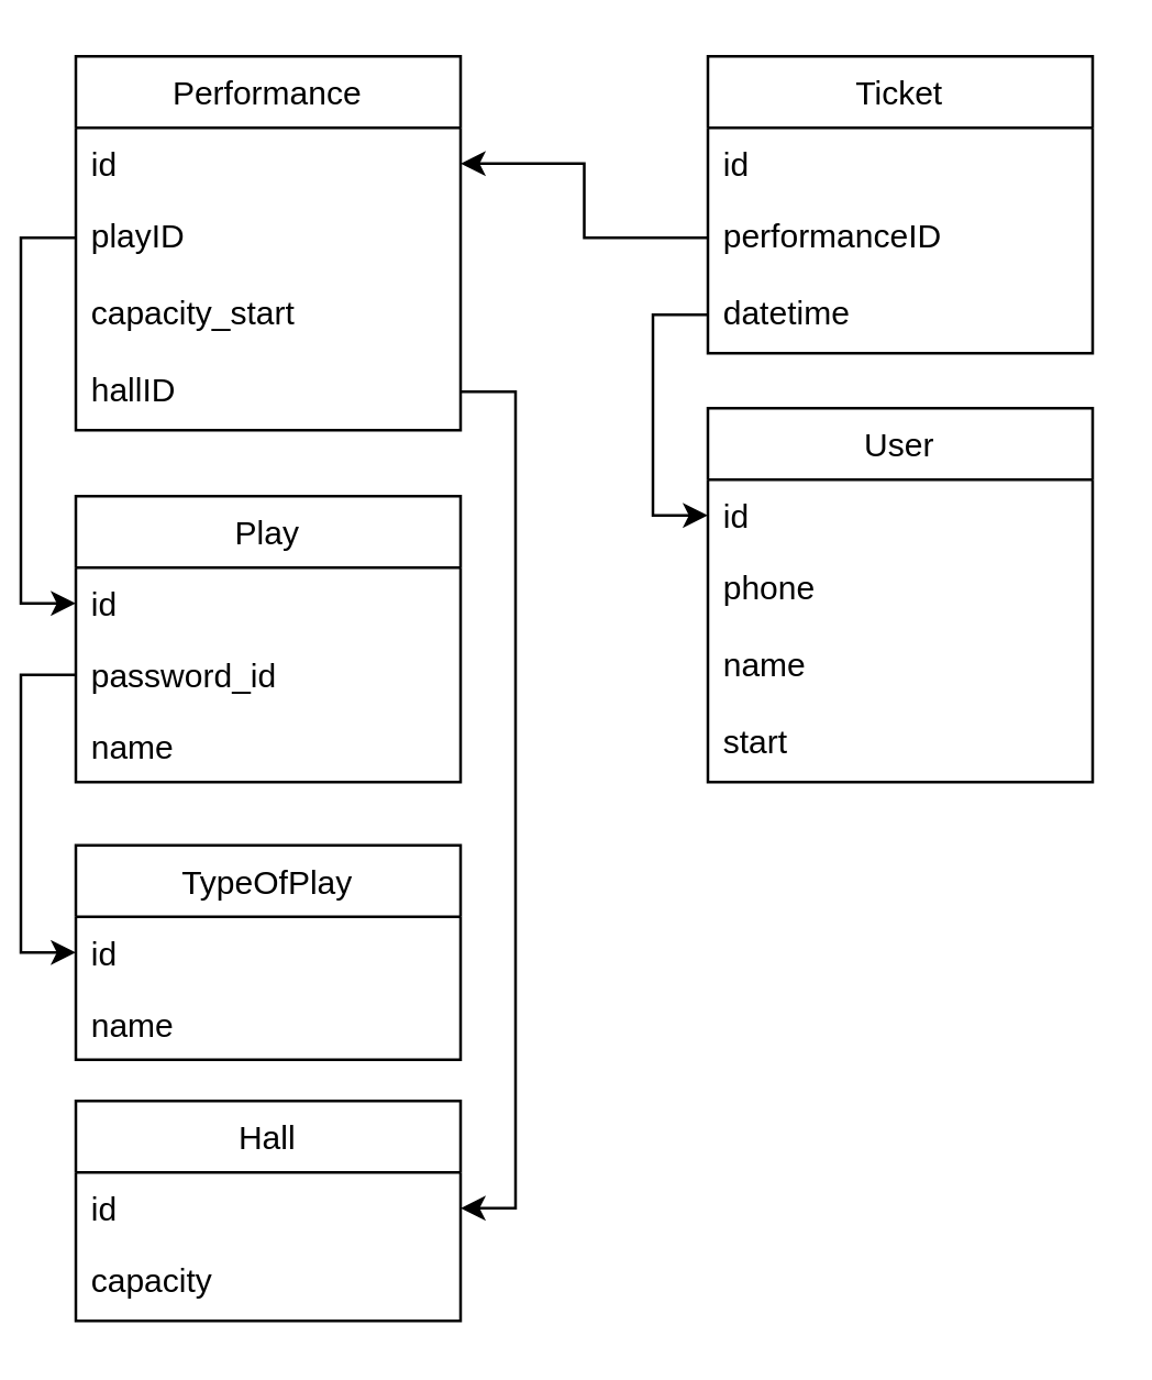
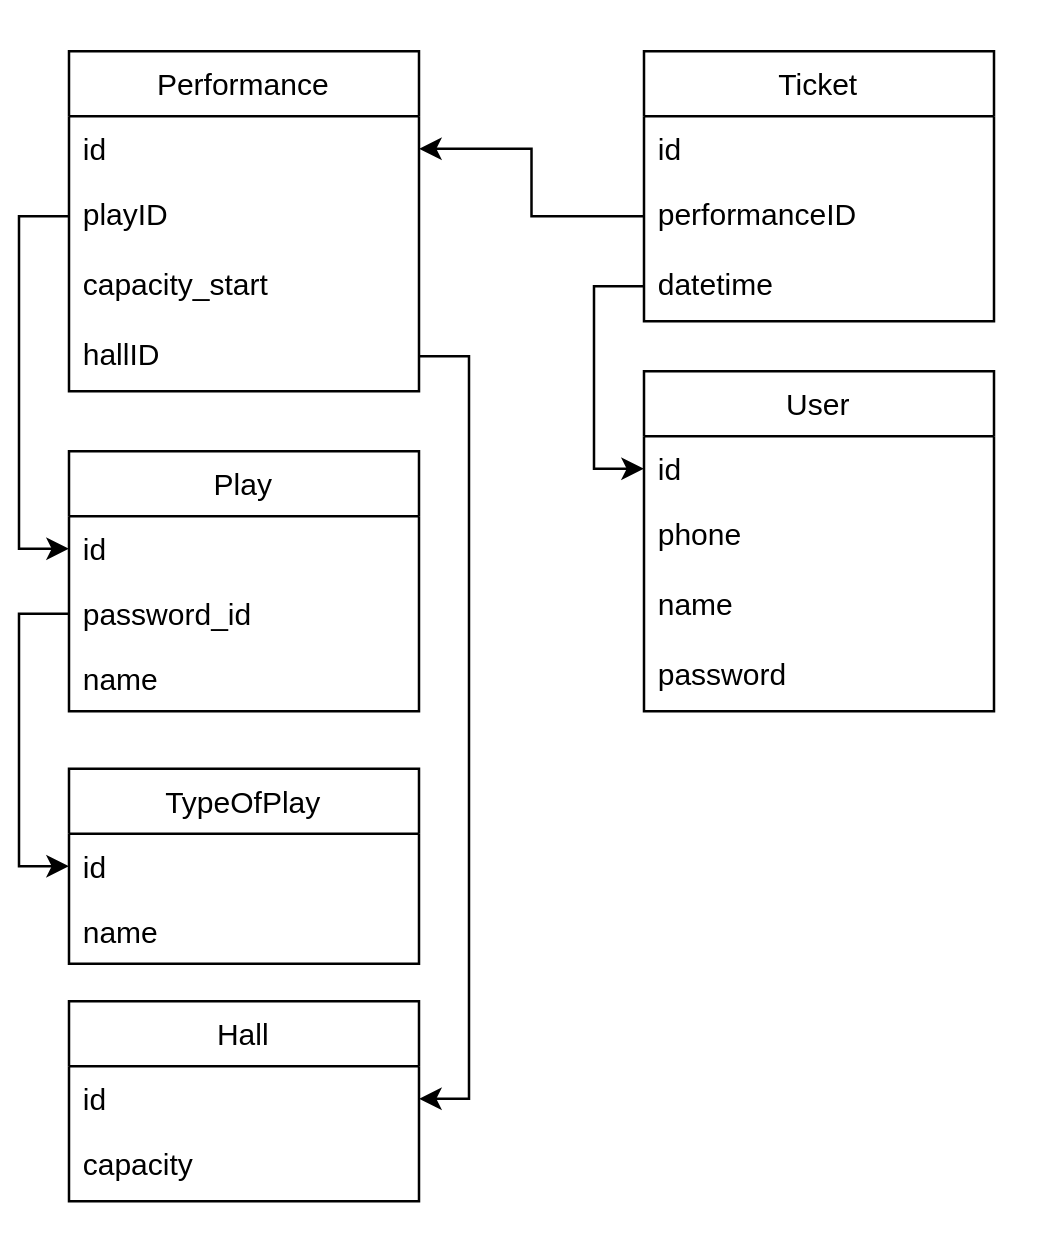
  <mxCell id="0" />
  <mxCell id="1" parent="0" />
  <mxCell id="2" value="Play" style="swimlane;fontStyle=0;childLayout=stackLayout;horizontal=1;startSize=26;fillColor=none;horizontalStack=0;resizeParent=1;resizeParentMax=0;resizeLast=0;collapsible=1;marginBottom=0;rounded=0;sketch=0;swimlaneLine=1;" vertex="1" parent="1"><mxGeometry x="20" y="180" width="140" height="104" as="geometry" /></mxCell>
  <mxCell id="3" value="id" style="text;strokeColor=none;fillColor=none;align=left;verticalAlign=top;spacingLeft=4;spacingRight=4;overflow=hidden;rotatable=0;points=[[0,0.5],[1,0.5]];portConstraint=eastwest;swimlaneLine=1;" vertex="1" parent="2"><mxGeometry y="26" width="140" height="26" as="geometry" /></mxCell>
  <mxCell id="4" value="password_id" style="text;strokeColor=none;fillColor=none;align=left;verticalAlign=top;spacingLeft=4;spacingRight=4;overflow=hidden;rotatable=0;points=[[0,0.5],[1,0.5]];portConstraint=eastwest;rounded=1;sketch=0;swimlaneLine=1;" vertex="1" parent="2"><mxGeometry y="52" width="140" height="26" as="geometry" /></mxCell>
  <mxCell id="5" value="name" style="text;strokeColor=none;fillColor=none;align=left;verticalAlign=top;spacingLeft=4;spacingRight=4;overflow=hidden;rotatable=0;points=[[0,0.5],[1,0.5]];portConstraint=eastwest;rounded=1;sketch=0;swimlaneLine=1;" vertex="1" parent="2"><mxGeometry y="78" width="140" height="26" as="geometry" /></mxCell>
  <mxCell id="6" value="User" style="swimlane;fontStyle=0;childLayout=stackLayout;horizontal=1;startSize=26;fillColor=none;horizontalStack=0;resizeParent=1;resizeParentMax=0;resizeLast=0;collapsible=1;marginBottom=0;verticalAlign=middle;rounded=0;swimlaneLine=1;glass=0;shadow=0;" vertex="1" parent="1"><mxGeometry x="250" y="148" width="140" height="136" as="geometry" /></mxCell>
  <mxCell id="7" value="id" style="text;strokeColor=none;fillColor=none;align=left;verticalAlign=top;spacingLeft=4;spacingRight=4;overflow=hidden;rotatable=0;points=[[0,0.5],[1,0.5]];portConstraint=eastwest;swimlaneLine=1;" vertex="1" parent="6"><mxGeometry y="26" width="140" height="26" as="geometry" /></mxCell>
  <mxCell id="8" value="phone" style="text;strokeColor=none;fillColor=none;align=left;verticalAlign=top;spacingLeft=4;spacingRight=4;overflow=hidden;rotatable=0;points=[[0,0.5],[1,0.5]];portConstraint=eastwest;swimlaneLine=1;" vertex="1" parent="6"><mxGeometry y="52" width="140" height="28" as="geometry" /></mxCell>
  <mxCell id="9" value="name" style="text;strokeColor=none;fillColor=none;align=left;verticalAlign=top;spacingLeft=4;spacingRight=4;overflow=hidden;rotatable=0;points=[[0,0.5],[1,0.5]];portConstraint=eastwest;swimlaneLine=1;" vertex="1" parent="6"><mxGeometry y="80" width="140" height="28" as="geometry" /></mxCell>
- <mxCell id="10" value="start" style="text;strokeColor=none;fillColor=none;align=left;verticalAlign=top;spacingLeft=4;spacingRight=4;overflow=hidden;rotatable=0;points=[[0,0.5],[1,0.5]];portConstraint=eastwest;swimlaneLine=1;" vertex="1" parent="6"><mxGeometry y="108" width="140" height="28" as="geometry" /></mxCell>
+ <mxCell id="10" value="password" style="text;strokeColor=none;fillColor=none;align=left;verticalAlign=top;spacingLeft=4;spacingRight=4;overflow=hidden;rotatable=0;points=[[0,0.5],[1,0.5]];portConstraint=eastwest;swimlaneLine=1;" vertex="1" parent="6"><mxGeometry y="108" width="140" height="28" as="geometry" /></mxCell>
  <mxCell id="11" value="Performance" style="swimlane;fontStyle=0;childLayout=stackLayout;horizontal=1;startSize=26;fillColor=none;horizontalStack=0;resizeParent=1;resizeParentMax=0;resizeLast=0;collapsible=1;marginBottom=0;verticalAlign=middle;rounded=0;swimlaneLine=1;" vertex="1" parent="1"><mxGeometry x="20" y="20" width="140" height="136" as="geometry" /></mxCell>
  <mxCell id="12" value="id" style="text;strokeColor=none;fillColor=none;align=left;verticalAlign=top;spacingLeft=4;spacingRight=4;overflow=hidden;rotatable=0;points=[[0,0.5],[1,0.5]];portConstraint=eastwest;swimlaneLine=1;" vertex="1" parent="11"><mxGeometry y="26" width="140" height="26" as="geometry" /></mxCell>
  <mxCell id="13" value="playID" style="text;strokeColor=none;fillColor=none;align=left;verticalAlign=top;spacingLeft=4;spacingRight=4;overflow=hidden;rotatable=0;points=[[0,0.5],[1,0.5]];portConstraint=eastwest;swimlaneLine=1;" vertex="1" parent="11"><mxGeometry y="52" width="140" height="28" as="geometry" /></mxCell>
  <mxCell id="14" value="capacity_start" style="text;strokeColor=none;fillColor=none;align=left;verticalAlign=top;spacingLeft=4;spacingRight=4;overflow=hidden;rotatable=0;points=[[0,0.5],[1,0.5]];portConstraint=eastwest;swimlaneLine=1;" vertex="1" parent="11"><mxGeometry y="80" width="140" height="28" as="geometry" /></mxCell>
  <mxCell id="15" value="hallID" style="text;strokeColor=none;fillColor=none;align=left;verticalAlign=top;spacingLeft=4;spacingRight=4;overflow=hidden;rotatable=0;points=[[0,0.5],[1,0.5]];portConstraint=eastwest;swimlaneLine=1;" vertex="1" parent="11"><mxGeometry y="108" width="140" height="28" as="geometry" /></mxCell>
  <mxCell id="16" value="Ticket" style="swimlane;fontStyle=0;childLayout=stackLayout;horizontal=1;startSize=26;fillColor=none;horizontalStack=0;resizeParent=1;resizeParentMax=0;resizeLast=0;collapsible=1;marginBottom=0;verticalAlign=middle;rounded=0;swimlaneLine=1;" vertex="1" parent="1"><mxGeometry x="250" y="20" width="140" height="108" as="geometry" /></mxCell>
  <mxCell id="17" value="id" style="text;strokeColor=none;fillColor=none;align=left;verticalAlign=top;spacingLeft=4;spacingRight=4;overflow=hidden;rotatable=0;points=[[0,0.5],[1,0.5]];portConstraint=eastwest;swimlaneLine=1;" vertex="1" parent="16"><mxGeometry y="26" width="140" height="26" as="geometry" /></mxCell>
  <mxCell id="18" value="performanceID" style="text;strokeColor=none;fillColor=none;align=left;verticalAlign=top;spacingLeft=4;spacingRight=4;overflow=hidden;rotatable=0;points=[[0,0.5],[1,0.5]];portConstraint=eastwest;swimlaneLine=1;" vertex="1" parent="16"><mxGeometry y="52" width="140" height="28" as="geometry" /></mxCell>
  <mxCell id="19" value="datetime" style="text;strokeColor=none;fillColor=none;align=left;verticalAlign=top;spacingLeft=4;spacingRight=4;overflow=hidden;rotatable=0;points=[[0,0.5],[1,0.5]];portConstraint=eastwest;swimlaneLine=1;" vertex="1" parent="16"><mxGeometry y="80" width="140" height="28" as="geometry" /></mxCell>
  <mxCell id="20" value="TypeOfPlay" style="swimlane;fontStyle=0;childLayout=stackLayout;horizontal=1;startSize=26;fillColor=none;horizontalStack=0;resizeParent=1;resizeParentMax=0;resizeLast=0;collapsible=1;marginBottom=0;rounded=0;sketch=0;swimlaneLine=1;" vertex="1" parent="1"><mxGeometry x="20" y="307" width="140" height="78" as="geometry" /></mxCell>
  <mxCell id="21" value="id" style="text;strokeColor=none;fillColor=none;align=left;verticalAlign=top;spacingLeft=4;spacingRight=4;overflow=hidden;rotatable=0;points=[[0,0.5],[1,0.5]];portConstraint=eastwest;swimlaneLine=1;" vertex="1" parent="20"><mxGeometry y="26" width="140" height="26" as="geometry" /></mxCell>
  <mxCell id="22" value="name" style="text;strokeColor=none;fillColor=none;align=left;verticalAlign=top;spacingLeft=4;spacingRight=4;overflow=hidden;rotatable=0;points=[[0,0.5],[1,0.5]];portConstraint=eastwest;rounded=1;sketch=0;swimlaneLine=1;" vertex="1" parent="20"><mxGeometry y="52" width="140" height="26" as="geometry" /></mxCell>
  <mxCell id="23" value="Hall" style="swimlane;fontStyle=0;childLayout=stackLayout;horizontal=1;startSize=26;fillColor=none;horizontalStack=0;resizeParent=1;resizeParentMax=0;resizeLast=0;collapsible=1;marginBottom=0;verticalAlign=middle;rounded=0;swimlaneLine=1;" vertex="1" parent="1"><mxGeometry x="20" y="400" width="140" height="80" as="geometry" /></mxCell>
  <mxCell id="24" value="id" style="text;strokeColor=none;fillColor=none;align=left;verticalAlign=top;spacingLeft=4;spacingRight=4;overflow=hidden;rotatable=0;points=[[0,0.5],[1,0.5]];portConstraint=eastwest;swimlaneLine=1;" vertex="1" parent="23"><mxGeometry y="26" width="140" height="26" as="geometry" /></mxCell>
  <mxCell id="25" value="capacity" style="text;strokeColor=none;fillColor=none;align=left;verticalAlign=top;spacingLeft=4;spacingRight=4;overflow=hidden;rotatable=0;points=[[0,0.5],[1,0.5]];portConstraint=eastwest;swimlaneLine=1;" vertex="1" parent="23"><mxGeometry y="52" width="140" height="28" as="geometry" /></mxCell>
  <mxCell id="26" value="" style="edgeStyle=orthogonalEdgeStyle;rounded=0;orthogonalLoop=1;jettySize=auto;html=1;entryX=0;entryY=0.5;entryDx=0;entryDy=0;swimlaneLine=1;exitX=0;exitY=0.5;exitDx=0;exitDy=0;" edge="1" parent="1" source="13" target="3"><mxGeometry relative="1" as="geometry"><mxPoint x="-11" y="102" as="sourcePoint" /><mxPoint x="-11" y="-71" as="targetPoint" /></mxGeometry></mxCell>
  <mxCell id="27" value="" style="edgeStyle=orthogonalEdgeStyle;rounded=0;orthogonalLoop=1;jettySize=auto;html=1;entryX=0;entryY=0.5;entryDx=0;entryDy=0;swimlaneLine=1;exitX=0;exitY=0.5;exitDx=0;exitDy=0;" edge="1" parent="1" source="4" target="21"><mxGeometry relative="1" as="geometry"><mxPoint x="-1" y="112" as="sourcePoint" /><mxPoint x="-1" y="-61" as="targetPoint" /></mxGeometry></mxCell>
  <mxCell id="28" value="" style="edgeStyle=orthogonalEdgeStyle;rounded=0;orthogonalLoop=1;jettySize=auto;html=1;entryX=1;entryY=0.5;entryDx=0;entryDy=0;swimlaneLine=1;exitX=1;exitY=0.5;exitDx=0;exitDy=0;" edge="1" parent="1" source="15" target="24"><mxGeometry relative="1" as="geometry"><mxPoint x="9" y="122" as="sourcePoint" /><mxPoint x="9" y="-51" as="targetPoint" /></mxGeometry></mxCell>
  <mxCell id="29" style="edgeStyle=orthogonalEdgeStyle;rounded=0;orthogonalLoop=1;jettySize=auto;html=1;entryX=1;entryY=0.5;entryDx=0;entryDy=0;exitX=0;exitY=0.5;exitDx=0;exitDy=0;" edge="1" parent="1" source="18" target="12"><mxGeometry relative="1" as="geometry" /></mxCell>
  <mxCell id="30" style="edgeStyle=orthogonalEdgeStyle;rounded=0;orthogonalLoop=1;jettySize=auto;html=1;entryX=0;entryY=0.5;entryDx=0;entryDy=0;" edge="1" parent="1" source="19" target="7"><mxGeometry relative="1" as="geometry" /></mxCell>
